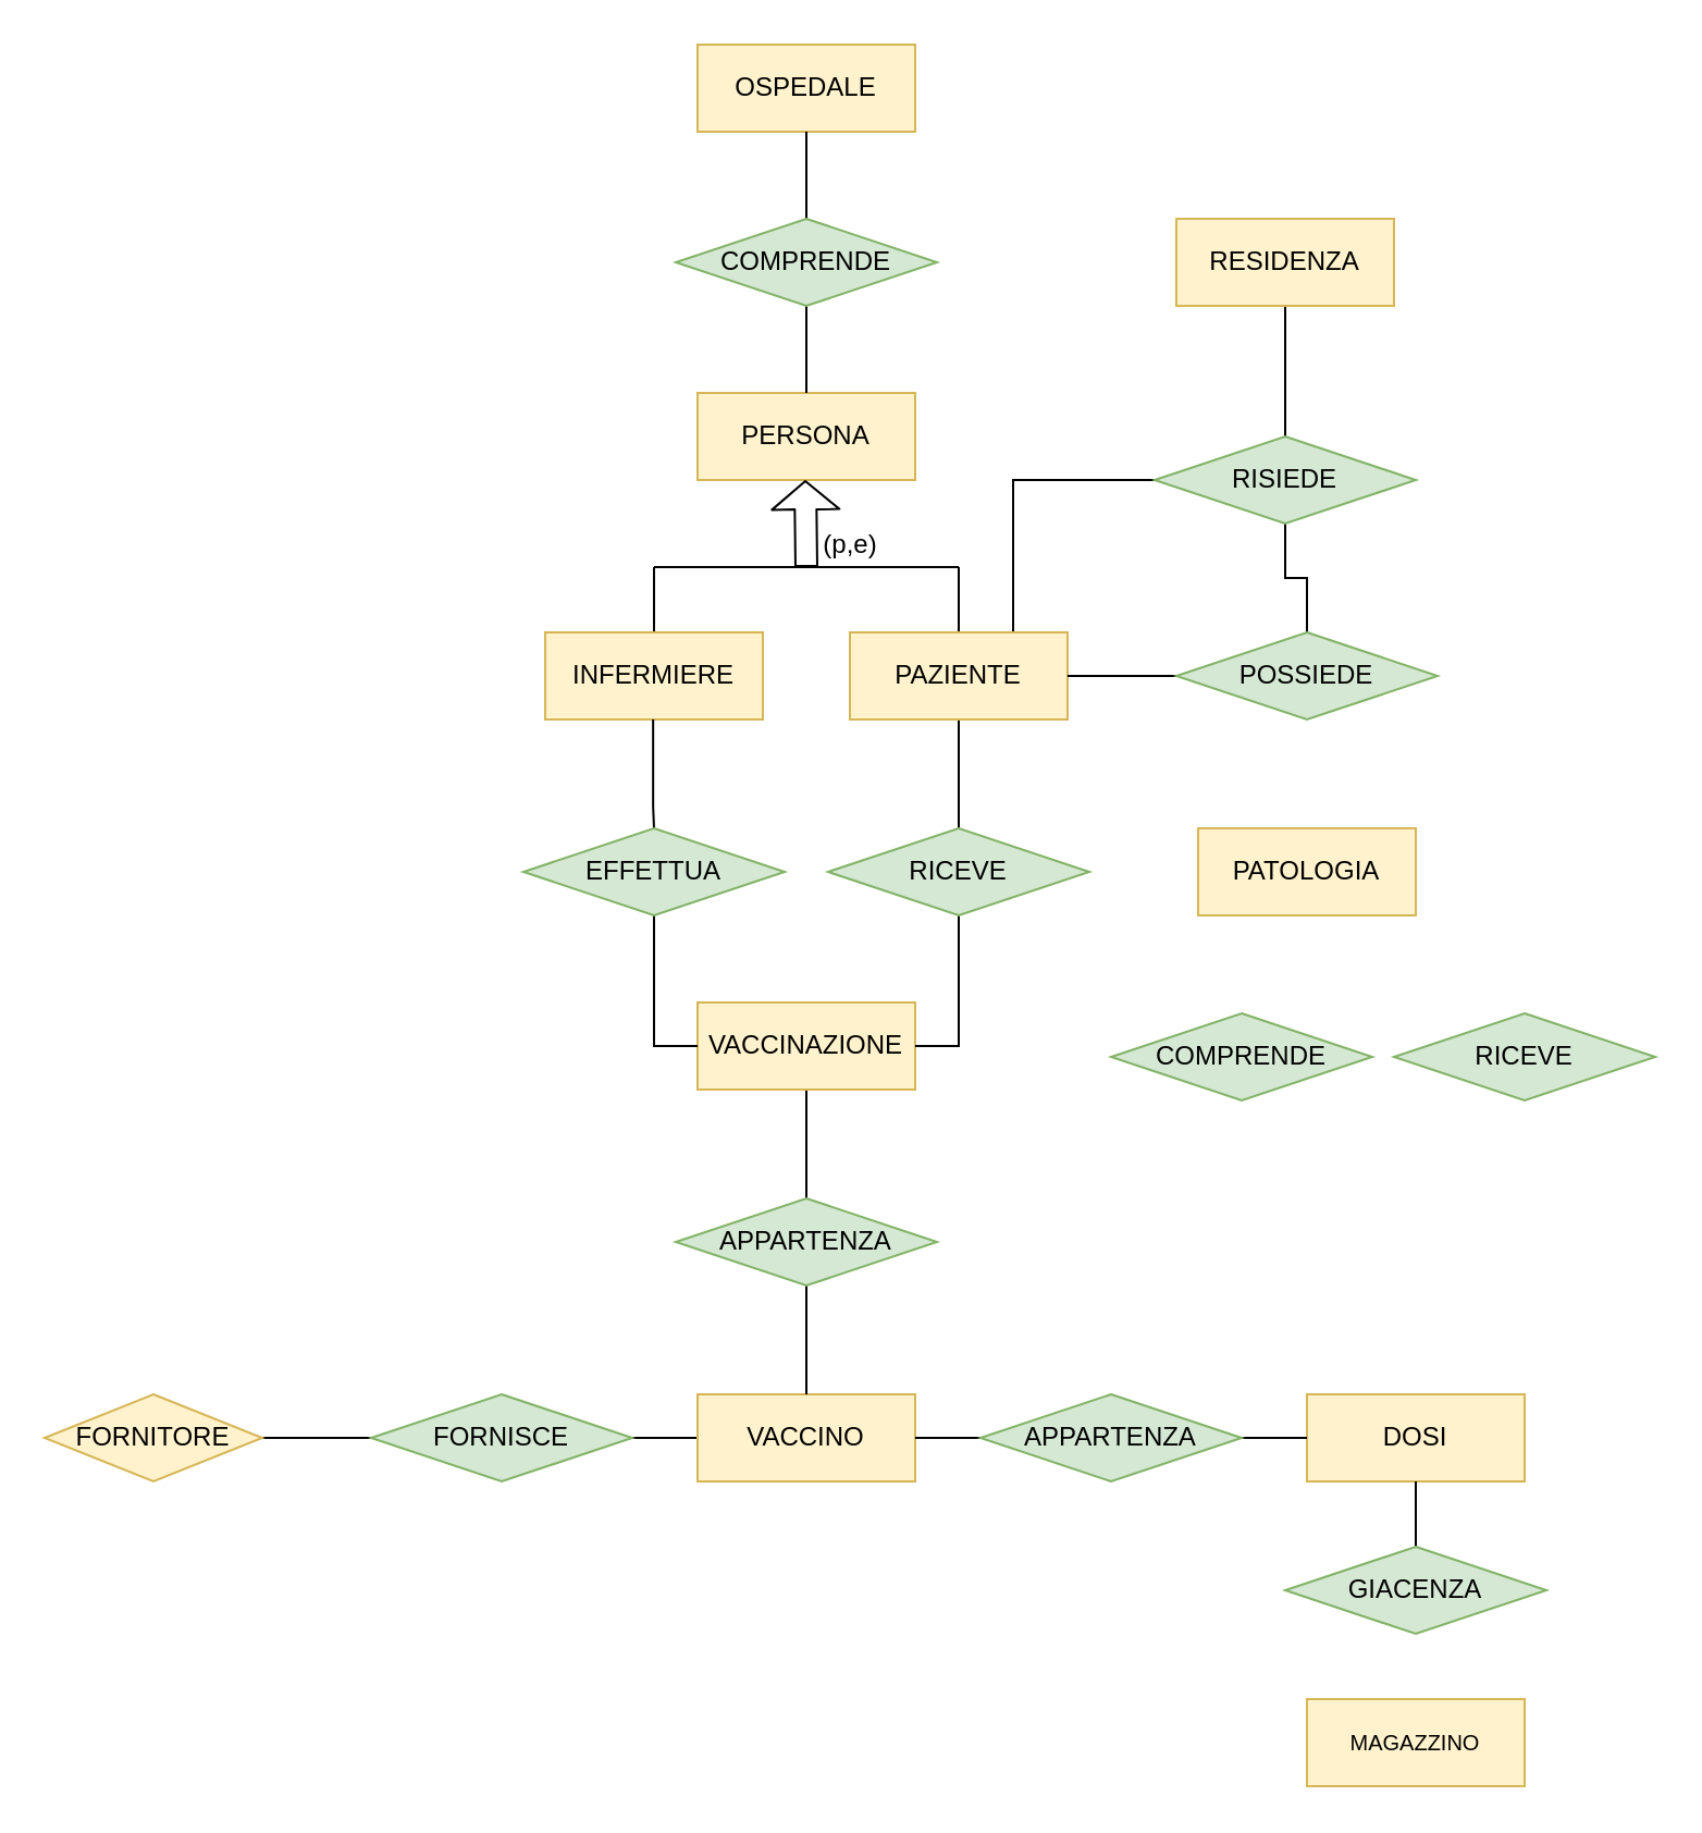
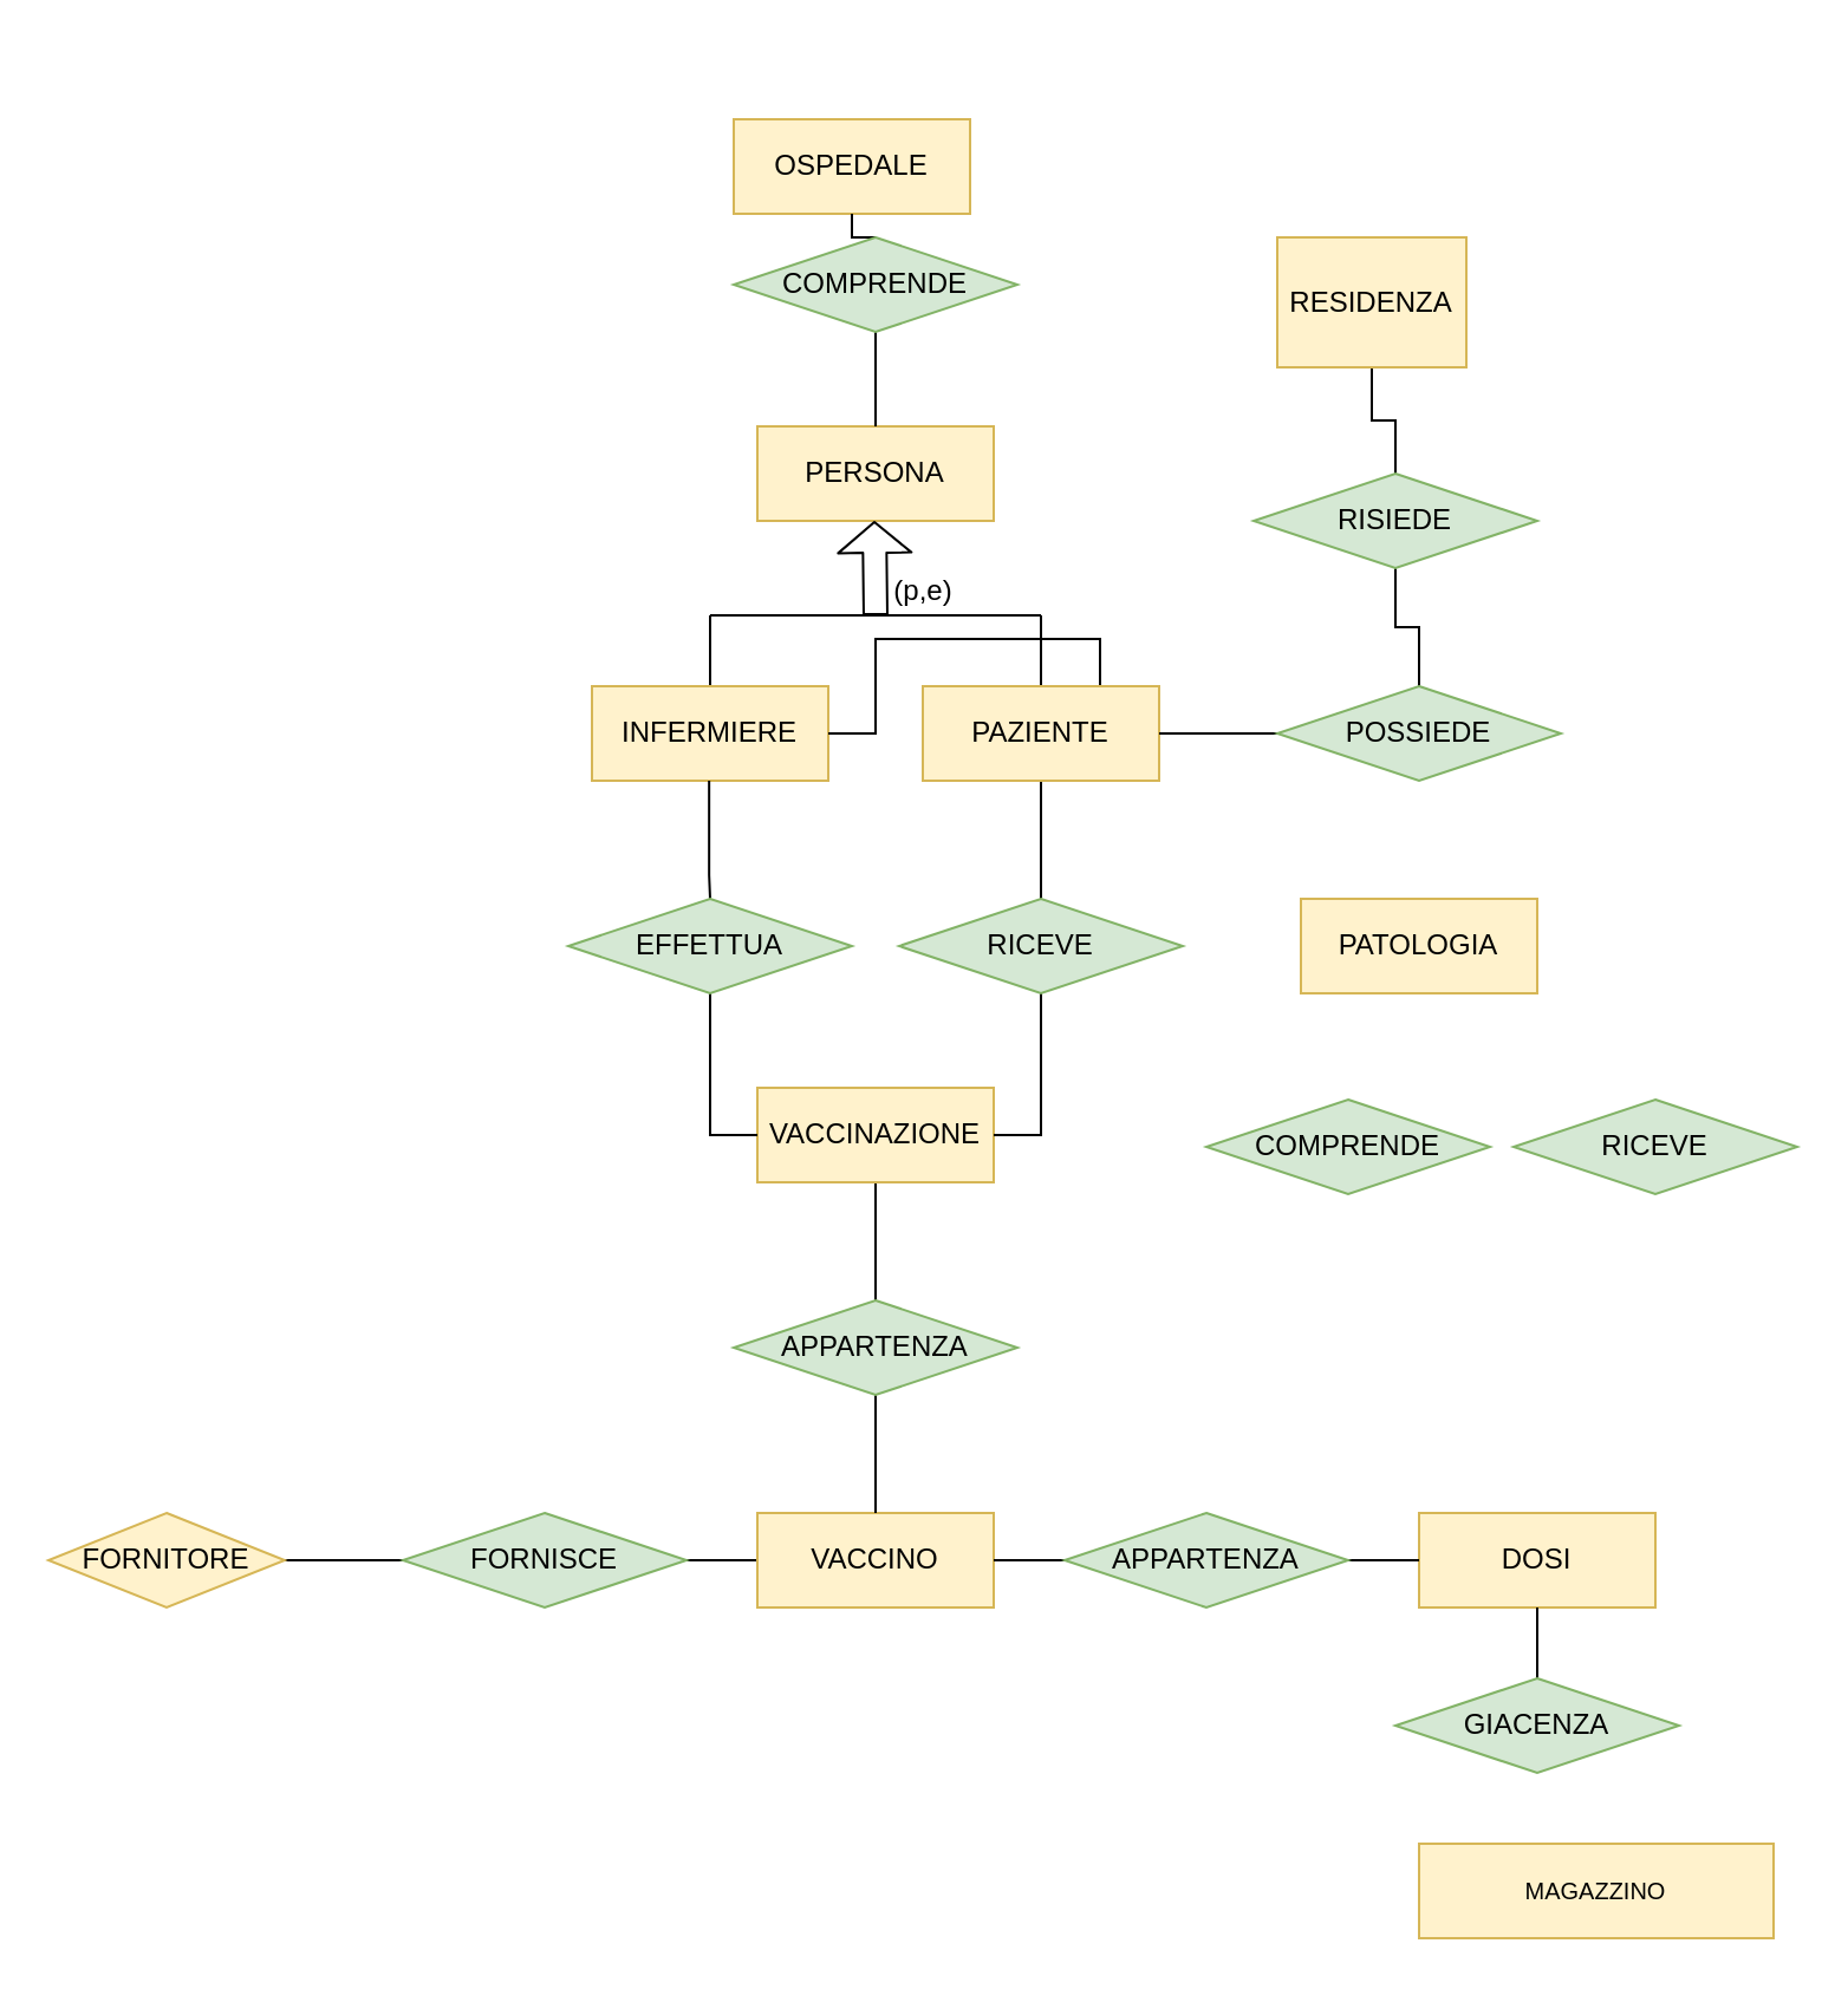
  <mxCell id="0" />
  <mxCell id="1" parent="0" />
  <mxCell id="2" value="PERSONA" style="whiteSpace=wrap;html=1;align=center;fillColor=#fff2cc;strokeColor=#d6b656;" parent="1" vertex="1"><mxGeometry x="320" y="180" width="100" height="40" as="geometry" /></mxCell>
- <mxCell id="3" value="&lt;font style=&quot;font-size: 12px&quot;&gt;OSPEDALE&lt;/font&gt;" style="whiteSpace=wrap;html=1;align=center;fontSize=9;fillColor=#fff2cc;strokeColor=#d6b656;" parent="1" vertex="1"><mxGeometry x="320" y="20" width="100" height="40" as="geometry" /></mxCell>
+ <mxCell id="3" value="&lt;font style=&quot;font-size: 12px&quot;&gt;OSPEDALE&lt;/font&gt;" style="whiteSpace=wrap;html=1;align=center;fontSize=9;fillColor=#fff2cc;strokeColor=#d6b656;" parent="1" vertex="1"><mxGeometry x="310" y="50" width="100" height="40" as="geometry" /></mxCell>
  <mxCell id="4" value="" style="shape=flexArrow;endArrow=classic;html=1;fontSize=9;endSize=4;" parent="1" edge="1"><mxGeometry width="50" height="50" relative="1" as="geometry"><mxPoint x="370" y="260" as="sourcePoint" /><mxPoint x="369.5" y="220" as="targetPoint" /></mxGeometry></mxCell>
  <mxCell id="5" value="" style="endArrow=none;html=1;fontSize=9;endSize=4;" parent="1" edge="1"><mxGeometry width="50" height="50" relative="1" as="geometry"><mxPoint x="300" y="260" as="sourcePoint" /><mxPoint x="440" y="260" as="targetPoint" /></mxGeometry></mxCell>
  <mxCell id="6" value="(p,e)" style="text;html=1;align=center;verticalAlign=middle;resizable=0;points=[];autosize=1;strokeColor=none;fontSize=12;" parent="1" vertex="1"><mxGeometry x="370" y="240" width="40" height="20" as="geometry" /></mxCell>
  <mxCell id="7" value="" style="endArrow=none;html=1;fontSize=12;endSize=4;" parent="1" edge="1"><mxGeometry width="50" height="50" relative="1" as="geometry"><mxPoint x="300" y="290" as="sourcePoint" /><mxPoint x="300" y="260" as="targetPoint" /><Array as="points"><mxPoint x="300" y="290" /></Array></mxGeometry></mxCell>
  <mxCell id="8" value="" style="endArrow=none;html=1;fontSize=12;endSize=4;" parent="1" edge="1"><mxGeometry width="50" height="50" relative="1" as="geometry"><mxPoint x="440" y="290" as="sourcePoint" /><mxPoint x="440" y="260" as="targetPoint" /><Array as="points"><mxPoint x="440" y="290" /></Array></mxGeometry></mxCell>
  <mxCell id="9" value="INFERMIERE" style="whiteSpace=wrap;html=1;align=center;fontSize=12;fillColor=#fff2cc;strokeColor=#d6b656;" parent="1" vertex="1"><mxGeometry x="250" y="290" width="100" height="40" as="geometry" /></mxCell>
  <mxCell id="10" style="edgeStyle=orthogonalEdgeStyle;rounded=0;orthogonalLoop=1;jettySize=auto;html=1;exitX=0.5;exitY=1;exitDx=0;exitDy=0;entryX=0.5;entryY=0;entryDx=0;entryDy=0;endArrow=none;endFill=0;" parent="1" source="12" target="22" edge="1"><mxGeometry relative="1" as="geometry" /></mxCell>
- <mxCell id="11" style="edgeStyle=orthogonalEdgeStyle;rounded=0;orthogonalLoop=1;jettySize=auto;html=1;exitX=0.75;exitY=0;exitDx=0;exitDy=0;entryX=0;entryY=0.5;entryDx=0;entryDy=0;endArrow=none;endFill=0;" edge="1" parent="1" source="12" target="42"><mxGeometry relative="1" as="geometry" /></mxCell>
+ <mxCell id="11" style="edgeStyle=orthogonalEdgeStyle;rounded=0;orthogonalLoop=1;jettySize=auto;html=1;exitX=0.75;exitY=0;exitDx=0;exitDy=0;endArrow=none;endFill=0;" edge="1" parent="1" source="12" target="9"><mxGeometry relative="1" as="geometry" /></mxCell>
  <mxCell id="12" value="PAZIENTE" style="whiteSpace=wrap;html=1;align=center;fontSize=12;fillColor=#fff2cc;strokeColor=#d6b656;" parent="1" vertex="1"><mxGeometry x="390" y="290" width="100" height="40" as="geometry" /></mxCell>
  <mxCell id="13" style="edgeStyle=orthogonalEdgeStyle;rounded=0;orthogonalLoop=1;jettySize=auto;html=1;exitX=0.5;exitY=0;exitDx=0;exitDy=0;entryX=0.5;entryY=1;entryDx=0;entryDy=0;fontSize=9;startArrow=none;startFill=0;endArrow=none;endFill=0;endSize=4;" parent="1" source="15" target="3" edge="1"><mxGeometry relative="1" as="geometry" /></mxCell>
  <mxCell id="14" style="edgeStyle=orthogonalEdgeStyle;rounded=0;orthogonalLoop=1;jettySize=auto;html=1;exitX=0.5;exitY=1;exitDx=0;exitDy=0;entryX=0.5;entryY=0;entryDx=0;entryDy=0;fontSize=9;startArrow=none;startFill=0;endArrow=none;endFill=0;endSize=4;" parent="1" source="15" target="2" edge="1"><mxGeometry relative="1" as="geometry" /></mxCell>
  <mxCell id="15" value="&lt;span style=&quot;font-size: 12px&quot;&gt;COMPRENDE&lt;/span&gt;" style="shape=rhombus;perimeter=rhombusPerimeter;whiteSpace=wrap;html=1;align=center;fontSize=9;fillColor=#d5e8d4;strokeColor=#82b366;" parent="1" vertex="1"><mxGeometry x="310" y="100" width="120" height="40" as="geometry" /></mxCell>
  <mxCell id="16" style="edgeStyle=orthogonalEdgeStyle;rounded=0;orthogonalLoop=1;jettySize=auto;html=1;exitX=0.5;exitY=1;exitDx=0;exitDy=0;entryX=0.5;entryY=0;entryDx=0;entryDy=0;endArrow=none;endFill=0;" edge="1" parent="1" source="17" target="30"><mxGeometry relative="1" as="geometry" /></mxCell>
  <mxCell id="17" value="VACCINAZIONE" style="whiteSpace=wrap;html=1;align=center;fillColor=#fff2cc;strokeColor=#d6b656;" parent="1" vertex="1"><mxGeometry x="320" y="460" width="100" height="40" as="geometry" /></mxCell>
  <mxCell id="18" value="" style="endArrow=none;html=1;rounded=0;entryX=0.5;entryY=0;entryDx=0;entryDy=0;" parent="1" edge="1" target="20"><mxGeometry relative="1" as="geometry"><mxPoint x="299.58" y="330" as="sourcePoint" /><mxPoint x="300" y="370" as="targetPoint" /><Array as="points"><mxPoint x="299.58" y="370" /></Array></mxGeometry></mxCell>
  <mxCell id="19" style="edgeStyle=orthogonalEdgeStyle;rounded=0;orthogonalLoop=1;jettySize=auto;html=1;exitX=0.5;exitY=1;exitDx=0;exitDy=0;entryX=0;entryY=0.5;entryDx=0;entryDy=0;endArrow=none;endFill=0;" parent="1" source="20" target="17" edge="1"><mxGeometry relative="1" as="geometry" /></mxCell>
  <mxCell id="20" value="EFFETTUA" style="shape=rhombus;perimeter=rhombusPerimeter;whiteSpace=wrap;html=1;align=center;fillColor=#d5e8d4;strokeColor=#82b366;" parent="1" vertex="1"><mxGeometry x="240" y="380" width="120" height="40" as="geometry" /></mxCell>
  <mxCell id="21" style="edgeStyle=orthogonalEdgeStyle;rounded=0;orthogonalLoop=1;jettySize=auto;html=1;exitX=0.5;exitY=1;exitDx=0;exitDy=0;entryX=1;entryY=0.5;entryDx=0;entryDy=0;endArrow=none;endFill=0;" parent="1" source="22" target="17" edge="1"><mxGeometry relative="1" as="geometry" /></mxCell>
  <mxCell id="22" value="RICEVE" style="shape=rhombus;perimeter=rhombusPerimeter;whiteSpace=wrap;html=1;align=center;fillColor=#d5e8d4;strokeColor=#82b366;" parent="1" vertex="1"><mxGeometry x="380" y="380" width="120" height="40" as="geometry" /></mxCell>
  <mxCell id="23" value="" style="edgeStyle=orthogonalEdgeStyle;rounded=0;orthogonalLoop=1;jettySize=auto;html=1;endArrow=none;endFill=0;" edge="1" parent="1" source="24" target="31"><mxGeometry relative="1" as="geometry" /></mxCell>
  <mxCell id="24" value="&lt;font style=&quot;font-size: 12px&quot;&gt;VACCINO&lt;/font&gt;" style="whiteSpace=wrap;html=1;align=center;fontSize=9;fillColor=#fff2cc;strokeColor=#d6b656;" vertex="1" parent="1"><mxGeometry x="320" y="640" width="100" height="40" as="geometry" /></mxCell>
  <mxCell id="25" value="" style="edgeStyle=orthogonalEdgeStyle;rounded=0;orthogonalLoop=1;jettySize=auto;html=1;endArrow=none;endFill=0;" edge="1" parent="1" source="26" target="31"><mxGeometry relative="1" as="geometry" /></mxCell>
  <mxCell id="26" value="&lt;font style=&quot;font-size: 12px&quot;&gt;FORNITORE&lt;/font&gt;" style="rhombus;whiteSpace=wrap;html=1;align=center;fontSize=9;fillColor=#fff2cc;strokeColor=#d6b656;" vertex="1" parent="1"><mxGeometry x="20" y="640" width="100" height="40" as="geometry" /></mxCell>
- <mxCell id="27" value="&lt;font size=&quot;1&quot;&gt;MAGAZZINO&lt;/font&gt;" style="whiteSpace=wrap;html=1;align=center;fontSize=9;fillColor=#fff2cc;strokeColor=#d6b656;" vertex="1" parent="1"><mxGeometry x="600" y="780" width="100" height="40" as="geometry" /></mxCell>
+ <mxCell id="27" value="&lt;font size=&quot;1&quot;&gt;MAGAZZINO&lt;/font&gt;" style="whiteSpace=wrap;html=1;align=center;fontSize=9;fillColor=#fff2cc;strokeColor=#d6b656;" vertex="1" parent="1"><mxGeometry x="600" y="780" width="150" height="40" as="geometry" /></mxCell>
  <mxCell id="28" value="DOSI" style="whiteSpace=wrap;html=1;align=center;fillColor=#fff2cc;strokeColor=#d6b656;" vertex="1" parent="1"><mxGeometry x="600" y="640" width="100" height="40" as="geometry" /></mxCell>
  <mxCell id="29" value="" style="edgeStyle=orthogonalEdgeStyle;rounded=0;orthogonalLoop=1;jettySize=auto;html=1;endArrow=none;endFill=0;" edge="1" parent="1" source="30" target="24"><mxGeometry relative="1" as="geometry" /></mxCell>
  <mxCell id="30" value="APPARTENZA" style="shape=rhombus;perimeter=rhombusPerimeter;whiteSpace=wrap;html=1;align=center;fillColor=#d5e8d4;strokeColor=#82b366;" vertex="1" parent="1"><mxGeometry x="310" y="550" width="120" height="40" as="geometry" /></mxCell>
  <mxCell id="31" value="FORNISCE" style="shape=rhombus;perimeter=rhombusPerimeter;whiteSpace=wrap;html=1;align=center;fillColor=#d5e8d4;strokeColor=#82b366;" vertex="1" parent="1"><mxGeometry x="170" y="640" width="120" height="40" as="geometry" /></mxCell>
  <mxCell id="32" value="" style="edgeStyle=orthogonalEdgeStyle;rounded=0;orthogonalLoop=1;jettySize=auto;html=1;endArrow=none;endFill=0;" edge="1" parent="1" source="34" target="28"><mxGeometry relative="1" as="geometry" /></mxCell>
  <mxCell id="33" value="" style="edgeStyle=orthogonalEdgeStyle;rounded=0;orthogonalLoop=1;jettySize=auto;html=1;endArrow=none;endFill=0;" edge="1" parent="1" source="34" target="24"><mxGeometry relative="1" as="geometry" /></mxCell>
  <mxCell id="34" value="APPARTENZA" style="shape=rhombus;perimeter=rhombusPerimeter;whiteSpace=wrap;html=1;align=center;fillColor=#d5e8d4;strokeColor=#82b366;" vertex="1" parent="1"><mxGeometry x="450" y="640" width="120" height="40" as="geometry" /></mxCell>
  <mxCell id="35" value="" style="edgeStyle=orthogonalEdgeStyle;rounded=0;orthogonalLoop=1;jettySize=auto;html=1;endArrow=none;endFill=0;" edge="1" parent="1" source="36" target="28"><mxGeometry relative="1" as="geometry" /></mxCell>
  <mxCell id="36" value="GIACENZA" style="shape=rhombus;perimeter=rhombusPerimeter;whiteSpace=wrap;html=1;align=center;fillColor=#d5e8d4;strokeColor=#82b366;" vertex="1" parent="1"><mxGeometry x="590" y="710" width="120" height="40" as="geometry" /></mxCell>
  <mxCell id="37" value="" style="edgeStyle=orthogonalEdgeStyle;rounded=0;orthogonalLoop=1;jettySize=auto;html=1;endArrow=none;endFill=0;" edge="1" parent="1" source="39" target="42"><mxGeometry relative="1" as="geometry" /></mxCell>
  <mxCell id="38" value="" style="edgeStyle=orthogonalEdgeStyle;rounded=0;orthogonalLoop=1;jettySize=auto;html=1;endArrow=none;endFill=0;" edge="1" parent="1" source="39" target="12"><mxGeometry relative="1" as="geometry" /></mxCell>
  <mxCell id="39" value="POSSIEDE" style="shape=rhombus;perimeter=rhombusPerimeter;whiteSpace=wrap;html=1;align=center;fillColor=#d5e8d4;strokeColor=#82b366;" vertex="1" parent="1"><mxGeometry x="540" y="290" width="120" height="40" as="geometry" /></mxCell>
  <mxCell id="40" value="PATOLOGIA" style="whiteSpace=wrap;html=1;align=center;fontSize=12;fillColor=#fff2cc;strokeColor=#d6b656;" vertex="1" parent="1"><mxGeometry x="550" y="380" width="100" height="40" as="geometry" /></mxCell>
  <mxCell id="41" value="" style="edgeStyle=orthogonalEdgeStyle;rounded=0;orthogonalLoop=1;jettySize=auto;html=1;endArrow=none;endFill=0;" edge="1" parent="1" source="42" target="43"><mxGeometry relative="1" as="geometry" /></mxCell>
  <mxCell id="42" value="RISIEDE" style="shape=rhombus;perimeter=rhombusPerimeter;whiteSpace=wrap;html=1;align=center;fillColor=#d5e8d4;strokeColor=#82b366;" vertex="1" parent="1"><mxGeometry x="530" y="200" width="120" height="40" as="geometry" /></mxCell>
- <mxCell id="43" value="RESIDENZA" style="whiteSpace=wrap;html=1;align=center;fontSize=12;fillColor=#fff2cc;strokeColor=#d6b656;" vertex="1" parent="1"><mxGeometry x="540" y="100" width="100" height="40" as="geometry" /></mxCell>
+ <mxCell id="43" value="RESIDENZA" style="whiteSpace=wrap;html=1;align=center;fontSize=12;fillColor=#fff2cc;strokeColor=#d6b656;" vertex="1" parent="1"><mxGeometry x="540" y="100" width="80" height="55" as="geometry" /></mxCell>
  <mxCell id="44" value="&lt;span style=&quot;font-size: 12px&quot;&gt;COMPRENDE&lt;/span&gt;" style="shape=rhombus;perimeter=rhombusPerimeter;whiteSpace=wrap;html=1;align=center;fontSize=9;fillColor=#d5e8d4;strokeColor=#82b366;" vertex="1" parent="1"><mxGeometry x="510" y="465" width="120" height="40" as="geometry" /></mxCell>
  <mxCell id="45" value="RICEVE" style="shape=rhombus;perimeter=rhombusPerimeter;whiteSpace=wrap;html=1;align=center;fillColor=#d5e8d4;strokeColor=#82b366;" vertex="1" parent="1"><mxGeometry x="640" y="465" width="120" height="40" as="geometry" /></mxCell>
